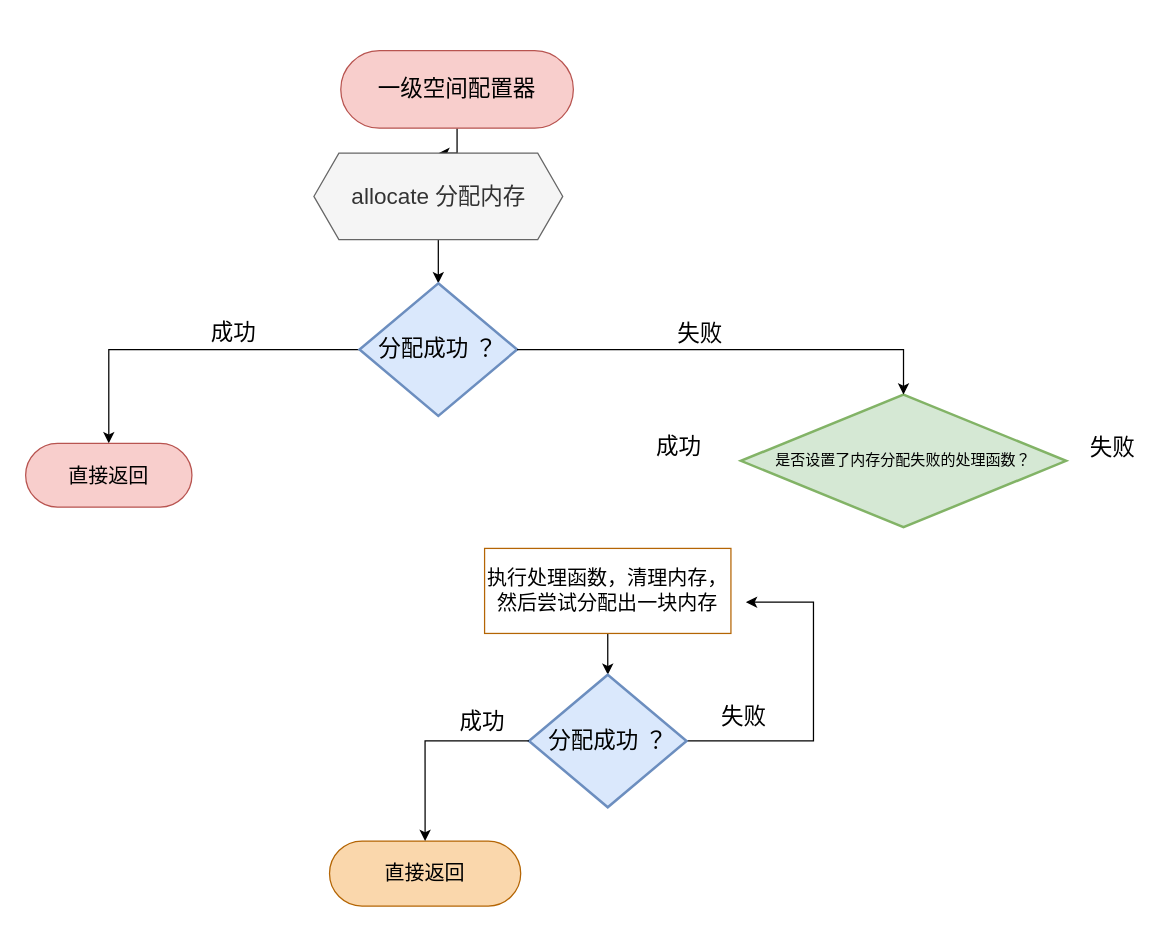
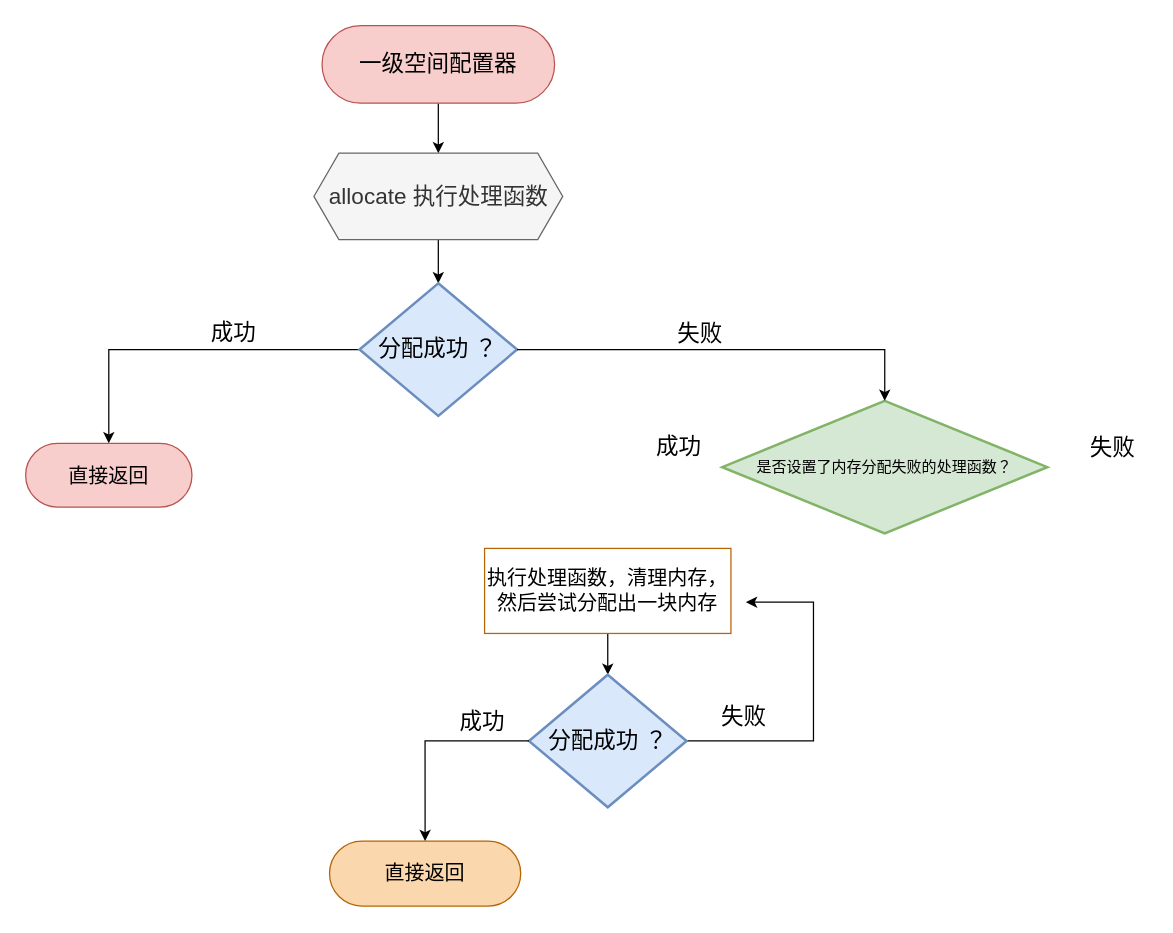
  <mxCell id="0" />
  <mxCell id="1" parent="0" />
  <mxCell id="2" style="edgeStyle=orthogonalEdgeStyle;rounded=0;orthogonalLoop=1;jettySize=auto;html=1;entryX=0.5;entryY=0;entryDx=0;entryDy=0;" edge="1" parent="1" source="3" target="5"><mxGeometry relative="1" as="geometry" /></mxCell>
- <mxCell id="3" value="&lt;span style=&quot;font-size: 18px;&quot;&gt;一级空间配置器&lt;/span&gt;" style="html=1;dashed=0;whiteSpace=wrap;shape=mxgraph.dfd.start;fillColor=#f8cecc;strokeColor=#b85450;" vertex="1" parent="1"><mxGeometry x="272" y="40" width="186" height="62" as="geometry" /></mxCell>
+ <mxCell id="3" value="&lt;span style=&quot;font-size: 18px;&quot;&gt;一级空间配置器&lt;/span&gt;" style="html=1;dashed=0;whiteSpace=wrap;shape=mxgraph.dfd.start;fillColor=#f8cecc;strokeColor=#b85450;" vertex="1" parent="1"><mxGeometry x="257" y="20" width="186" height="62" as="geometry" /></mxCell>
  <mxCell id="4" value="" style="edgeStyle=orthogonalEdgeStyle;rounded=0;orthogonalLoop=1;jettySize=auto;html=1;" edge="1" parent="1" source="5" target="8"><mxGeometry relative="1" as="geometry" /></mxCell>
- <mxCell id="5" value="&lt;font style=&quot;font-size: 18px;&quot;&gt;allocate 分配内存&lt;/font&gt;" style="shape=hexagon;perimeter=hexagonPerimeter2;whiteSpace=wrap;html=1;fixedSize=1;fillColor=#f5f5f5;fontColor=#333333;strokeColor=#666666;" vertex="1" parent="1"><mxGeometry x="250.5" y="122" width="199" height="69" as="geometry" /></mxCell>
+ <mxCell id="5" value="&lt;font style=&quot;font-size: 18px;&quot;&gt;allocate 执行处理函数&lt;/font&gt;" style="shape=hexagon;perimeter=hexagonPerimeter2;whiteSpace=wrap;html=1;fixedSize=1;fillColor=#f5f5f5;fontColor=#333333;strokeColor=#666666;" vertex="1" parent="1"><mxGeometry x="250.5" y="122" width="199" height="69" as="geometry" /></mxCell>
  <mxCell id="6" style="edgeStyle=orthogonalEdgeStyle;rounded=0;orthogonalLoop=1;jettySize=auto;html=1;" edge="1" parent="1" source="8" target="9"><mxGeometry relative="1" as="geometry" /></mxCell>
  <mxCell id="7" value="&lt;font style=&quot;font-size: 18px;&quot;&gt;成功&lt;/font&gt;" style="edgeLabel;html=1;align=center;verticalAlign=middle;resizable=0;points=[];" vertex="1" connectable="0" parent="6"><mxGeometry x="-0.071" y="-3" relative="1" as="geometry"><mxPoint x="26" y="-11" as="offset" /></mxGeometry></mxCell>
  <mxCell id="8" value="&lt;font style=&quot;font-size: 18px;&quot;&gt;分配成功 ？&lt;/font&gt;" style="strokeWidth=2;html=1;shape=mxgraph.flowchart.decision;whiteSpace=wrap;fillColor=#dae8fc;strokeColor=#6c8ebf;" vertex="1" parent="1"><mxGeometry x="287" y="226" width="126" height="106" as="geometry" /></mxCell>
  <mxCell id="9" value="&lt;font style=&quot;font-size: 16px;&quot;&gt;直接返回&lt;/font&gt;" style="html=1;dashed=0;whiteSpace=wrap;shape=mxgraph.dfd.start;fillColor=#f8cecc;strokeColor=#b85450;" vertex="1" parent="1"><mxGeometry x="20" y="354" width="133" height="51" as="geometry" /></mxCell>
- <mxCell id="10" value="&lt;font style=&quot;font-size: 12px;&quot;&gt;是否设置了内存分配失败的处理函数？&lt;/font&gt;" style="strokeWidth=2;html=1;shape=mxgraph.flowchart.decision;whiteSpace=wrap;fillColor=#d5e8d4;strokeColor=#82b366;" vertex="1" parent="1"><mxGeometry x="592" y="315" width="260" height="106" as="geometry" /></mxCell>
+ <mxCell id="10" value="&lt;font style=&quot;font-size: 12px;&quot;&gt;是否设置了内存分配失败的处理函数？&lt;/font&gt;" style="strokeWidth=2;html=1;shape=mxgraph.flowchart.decision;whiteSpace=wrap;fillColor=#d5e8d4;strokeColor=#82b366;" vertex="1" parent="1"><mxGeometry x="577" y="320" width="260" height="106" as="geometry" /></mxCell>
  <mxCell id="11" style="edgeStyle=orthogonalEdgeStyle;rounded=0;orthogonalLoop=1;jettySize=auto;html=1;exitX=1;exitY=0.5;exitDx=0;exitDy=0;exitPerimeter=0;entryX=0.5;entryY=0;entryDx=0;entryDy=0;entryPerimeter=0;" edge="1" parent="1" source="8" target="10"><mxGeometry relative="1" as="geometry" /></mxCell>
  <mxCell id="12" value="" style="edgeStyle=orthogonalEdgeStyle;rounded=0;orthogonalLoop=1;jettySize=auto;html=1;" edge="1" parent="1" source="13" target="19"><mxGeometry relative="1" as="geometry" /></mxCell>
  <mxCell id="13" value="&lt;font style=&quot;font-size: 16px;&quot;&gt;执行处理函数，清理内存，然后尝试分配出一块内存&lt;/font&gt;" style="rounded=0;whiteSpace=wrap;html=1;fillColor=#ffffff;strokeColor=#b46504;" vertex="1" parent="1"><mxGeometry x="387" y="438" width="197" height="68" as="geometry" /></mxCell>
  <mxCell id="14" value="&lt;font style=&quot;font-size: 18px;&quot;&gt;失败&lt;/font&gt;" style="text;html=1;align=center;verticalAlign=middle;resizable=0;points=[];autosize=1;strokeColor=none;fillColor=none;" vertex="1" parent="1"><mxGeometry x="532" y="250" width="54" height="34" as="geometry" /></mxCell>
  <mxCell id="15" value="&lt;font style=&quot;font-size: 18px;&quot;&gt;失败&lt;/font&gt;" style="text;html=1;align=center;verticalAlign=middle;resizable=0;points=[];autosize=1;strokeColor=none;fillColor=none;" vertex="1" parent="1"><mxGeometry x="862" y="341" width="54" height="34" as="geometry" /></mxCell>
  <mxCell id="16" value="&lt;font style=&quot;font-size: 18px;&quot;&gt;成功&lt;/font&gt;" style="edgeLabel;html=1;align=center;verticalAlign=middle;resizable=0;points=[];" vertex="1" connectable="0" parent="1"><mxGeometry x="308" y="267" as="geometry"><mxPoint x="233" y="89" as="offset" /></mxGeometry></mxCell>
  <mxCell id="17" value="&lt;font style=&quot;font-size: 16px;&quot;&gt;直接返回&lt;/font&gt;" style="html=1;dashed=0;whiteSpace=wrap;shape=mxgraph.dfd.start;fillColor=#fad7ac;strokeColor=#b46504;" vertex="1" parent="1"><mxGeometry x="263" y="672" width="152.89" height="52" as="geometry" /></mxCell>
  <mxCell id="18" style="edgeStyle=orthogonalEdgeStyle;rounded=0;orthogonalLoop=1;jettySize=auto;html=1;" edge="1" parent="1" source="19"><mxGeometry relative="1" as="geometry"><mxPoint x="596" y="481" as="targetPoint" /><Array as="points"><mxPoint x="650" y="592" /><mxPoint x="650" y="481" /></Array></mxGeometry></mxCell>
  <mxCell id="19" value="&lt;font style=&quot;font-size: 18px;&quot;&gt;分配成功 ？&lt;/font&gt;" style="strokeWidth=2;html=1;shape=mxgraph.flowchart.decision;whiteSpace=wrap;fillColor=#dae8fc;strokeColor=#6c8ebf;" vertex="1" parent="1"><mxGeometry x="422.5" y="539" width="126" height="106" as="geometry" /></mxCell>
  <mxCell id="20" style="edgeStyle=orthogonalEdgeStyle;rounded=0;orthogonalLoop=1;jettySize=auto;html=1;entryX=0.5;entryY=0.5;entryDx=0;entryDy=-26.0;entryPerimeter=0;" edge="1" parent="1" source="19" target="17"><mxGeometry relative="1" as="geometry" /></mxCell>
  <mxCell id="21" value="&lt;font style=&quot;font-size: 18px;&quot;&gt;成功&lt;/font&gt;" style="edgeLabel;html=1;align=center;verticalAlign=middle;resizable=0;points=[];" vertex="1" connectable="0" parent="1"><mxGeometry x="281.005" y="386" as="geometry"><mxPoint x="103" y="190" as="offset" /></mxGeometry></mxCell>
  <mxCell id="22" value="&lt;font style=&quot;font-size: 18px;&quot;&gt;失败&lt;/font&gt;" style="text;html=1;align=center;verticalAlign=middle;resizable=0;points=[];autosize=1;strokeColor=none;fillColor=none;" vertex="1" parent="1"><mxGeometry x="567" y="556" width="54" height="34" as="geometry" /></mxCell>
